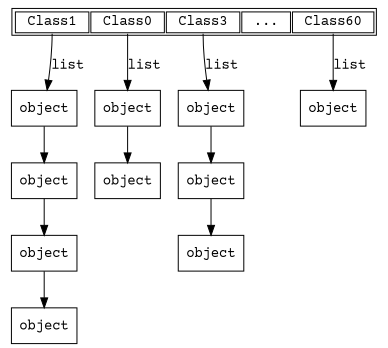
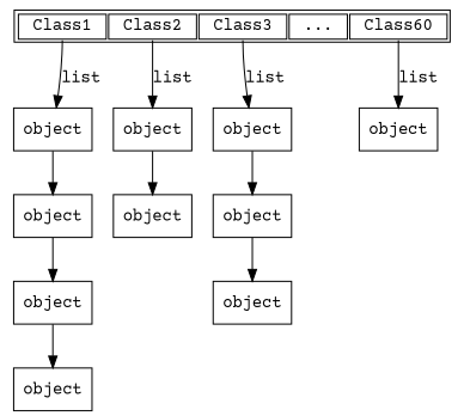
  digraph {
    fontname="Courier Prime"
    node [shape=box fontname="Courier Prime"]
    edge [fontname="Courier Prime"]
-   n1 [label=< 	<table> 	<tr> 	<td port="c1"> 	<font>Class1</font> 	</td> 	<td port="c2"> 	<font>Class0</font> 	</td> 	<td port="c3"> 	<font>Class3</font> 	</td> 	<td> 	<font>...</font> 	</td> 	<td port="c60"> 	<font>Class60</font> 	</td>  	</tr> 	</table>> shape=plaintext]
+   n1 [label=< 	<table> 	<tr> 	<td port="c1"> 	<font>Class1</font> 	</td> 	<td port="c2"> 	<font>Class2</font> 	</td> 	<td port="c3"> 	<font>Class3</font> 	</td> 	<td> 	<font>...</font> 	</td> 	<td port="c60"> 	<font>Class60</font> 	</td>  	</tr> 	</table>> shape=plaintext]
    n2 [label=object]
    n3 [label=object]
    n4 [label=object]
    n5 [label=object]
    n6 [label=object]
    n7 [label=object]
    n8 [label=object]
    n9 [label=object]
    n10 [label=object]
    n11 [label=object]
    n1 -> n2 [label=list tailport=c1]
    n1 -> n3 [label=list tailport=c2]
    n1 -> n4 [label=list tailport=c3]
    n1 -> n5 [label=list tailport=c60]
    n2 -> n6
    n3 -> n9
    n4 -> n10
    n6 -> n7
    n7 -> n8
    n10 -> n11
  }
